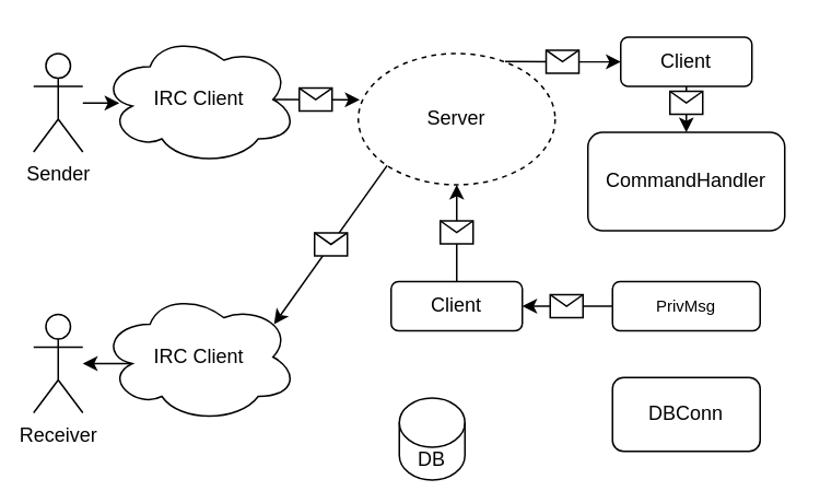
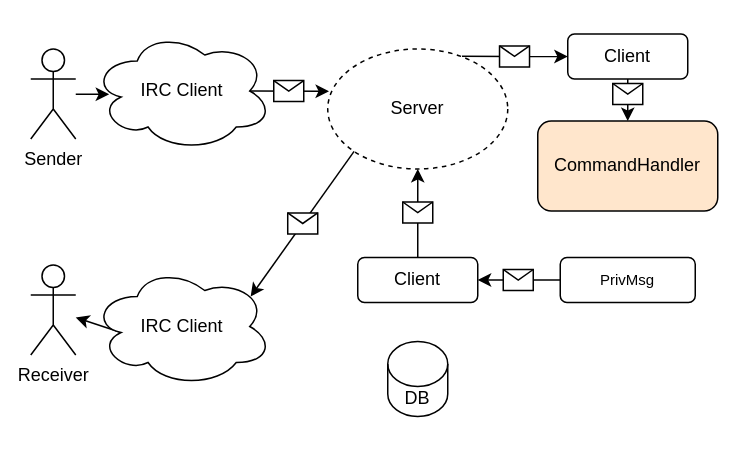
  <mxCell id="0" />
  <mxCell id="1" parent="0" />
  <mxCell id="2" style="edgeStyle=none;html=1;entryX=0.094;entryY=0.528;entryDx=0;entryDy=0;entryPerimeter=0;" parent="1" source="3" target="4" edge="1"><mxGeometry relative="1" as="geometry" /></mxCell>
  <mxCell id="3" value="Sender" style="shape=umlActor;verticalLabelPosition=bottom;verticalAlign=top;html=1;outlineConnect=0;" parent="1" vertex="1"><mxGeometry x="20" y="32" width="30" height="60" as="geometry" /></mxCell>
  <mxCell id="4" value="IRC Client" style="ellipse;shape=cloud;whiteSpace=wrap;html=1;" parent="1" vertex="1"><mxGeometry x="61" y="20" width="120" height="80" as="geometry" /></mxCell>
  <mxCell id="5" value="Server" style="ellipse;whiteSpace=wrap;html=1;dashed=1;" parent="1" vertex="1"><mxGeometry x="218" y="32" width="120" height="80" as="geometry" /></mxCell>
  <mxCell id="6" value="" style="endArrow=classic;html=1;exitX=0.875;exitY=0.5;exitDx=0;exitDy=0;exitPerimeter=0;entryX=0.007;entryY=0.352;entryDx=0;entryDy=0;entryPerimeter=0;" parent="1" source="4" target="5" edge="1"><mxGeometry relative="1" as="geometry"><mxPoint x="201" y="112" as="sourcePoint" /><mxPoint x="241" y="62" as="targetPoint" /><Array as="points" /></mxGeometry></mxCell>
  <mxCell id="7" value="" style="shape=message;html=1;outlineConnect=0;" parent="6" vertex="1"><mxGeometry width="20" height="14" relative="1" as="geometry"><mxPoint x="-10" y="-7" as="offset" /></mxGeometry></mxCell>
- <mxCell id="8" value="Receiver" style="shape=umlActor;verticalLabelPosition=bottom;verticalAlign=top;html=1;outlineConnect=0;" parent="1" vertex="1"><mxGeometry x="20" y="191" width="30" height="60" as="geometry" /></mxCell>
+ <mxCell id="8" value="Receiver" style="shape=umlActor;verticalLabelPosition=bottom;verticalAlign=top;html=1;outlineConnect=0;" parent="1" vertex="1"><mxGeometry x="20" y="176" width="30" height="60" as="geometry" /></mxCell>
  <mxCell id="9" style="edgeStyle=none;html=1;exitX=0.16;exitY=0.55;exitDx=0;exitDy=0;exitPerimeter=0;" parent="1" source="10" target="8" edge="1"><mxGeometry relative="1" as="geometry" /></mxCell>
  <mxCell id="10" value="IRC Client" style="ellipse;shape=cloud;whiteSpace=wrap;html=1;" parent="1" vertex="1"><mxGeometry x="61" y="177" width="120" height="80" as="geometry" /></mxCell>
  <mxCell id="11" value="" style="endArrow=classic;html=1;exitX=0;exitY=1;exitDx=0;exitDy=0;entryX=0.88;entryY=0.25;entryDx=0;entryDy=0;entryPerimeter=0;" parent="1" source="5" target="10" edge="1"><mxGeometry relative="1" as="geometry"><mxPoint x="321" y="242" as="sourcePoint" /><mxPoint x="401" y="192" as="targetPoint" /><Array as="points" /></mxGeometry></mxCell>
  <mxCell id="12" value="" style="shape=message;html=1;outlineConnect=0;" parent="11" vertex="1"><mxGeometry width="20" height="14" relative="1" as="geometry"><mxPoint x="-10" y="-7" as="offset" /></mxGeometry></mxCell>
  <mxCell id="13" value="Client" style="rounded=1;whiteSpace=wrap;html=1;" parent="1" vertex="1"><mxGeometry x="378" y="22" width="80" height="30" as="geometry" /></mxCell>
  <mxCell id="14" value="Client" style="rounded=1;whiteSpace=wrap;html=1;" parent="1" vertex="1"><mxGeometry x="238" y="171" width="80" height="30" as="geometry" /></mxCell>
  <mxCell id="15" value="" style="endArrow=classic;html=1;entryX=0;entryY=0.5;entryDx=0;entryDy=0;exitX=0.746;exitY=0.061;exitDx=0;exitDy=0;exitPerimeter=0;" parent="1" source="5" target="13" edge="1"><mxGeometry relative="1" as="geometry"><mxPoint x="398" y="68" as="sourcePoint" /><mxPoint x="498" y="68" as="targetPoint" /></mxGeometry></mxCell>
  <mxCell id="16" value="" style="shape=message;html=1;outlineConnect=0;" parent="15" vertex="1"><mxGeometry width="20" height="14" relative="1" as="geometry"><mxPoint x="-10" y="-7" as="offset" /></mxGeometry></mxCell>
  <mxCell id="17" value="" style="endArrow=classic;html=1;exitX=0.5;exitY=0;exitDx=0;exitDy=0;entryX=0.5;entryY=1;entryDx=0;entryDy=0;" parent="1" source="14" target="5" edge="1"><mxGeometry relative="1" as="geometry"><mxPoint x="388" y="78" as="sourcePoint" /><mxPoint x="488" y="78" as="targetPoint" /></mxGeometry></mxCell>
  <mxCell id="18" value="" style="shape=message;html=1;outlineConnect=0;" parent="17" vertex="1"><mxGeometry width="20" height="14" relative="1" as="geometry"><mxPoint x="-10" y="-7" as="offset" /></mxGeometry></mxCell>
- <mxCell id="19" value="CommandHandler" style="rounded=1;whiteSpace=wrap;html=1;" parent="1" vertex="1"><mxGeometry x="358" y="80" width="120" height="60" as="geometry" /></mxCell>
+ <mxCell id="19" value="CommandHandler" style="rounded=1;whiteSpace=wrap;html=1;fillColor=#ffe6cc;" parent="1" vertex="1"><mxGeometry x="358" y="80" width="120" height="60" as="geometry" /></mxCell>
  <mxCell id="20" value="&lt;font style=&quot;font-size: 10px;&quot;&gt;PrivMsg&lt;/font&gt;" style="whiteSpace=wrap;html=1;rounded=1;" parent="1" vertex="1"><mxGeometry x="373" y="171" width="90" height="30" as="geometry" /></mxCell>
  <mxCell id="21" value="" style="endArrow=classic;html=1;fontSize=10;exitX=0.5;exitY=1;exitDx=0;exitDy=0;entryX=0.5;entryY=0;entryDx=0;entryDy=0;" parent="1" source="13" target="19" edge="1"><mxGeometry relative="1" as="geometry"><mxPoint x="518" y="68" as="sourcePoint" /><mxPoint x="618" y="68" as="targetPoint" /></mxGeometry></mxCell>
  <mxCell id="22" value="" style="shape=message;html=1;outlineConnect=0;fontSize=10;" parent="21" vertex="1"><mxGeometry width="20" height="14" relative="1" as="geometry"><mxPoint x="-10" y="-11" as="offset" /></mxGeometry></mxCell>
  <mxCell id="23" value="" style="endArrow=classic;html=1;fontSize=10;exitX=0;exitY=0.5;exitDx=0;exitDy=0;entryX=1;entryY=0.5;entryDx=0;entryDy=0;" parent="1" source="20" target="14" edge="1"><mxGeometry relative="1" as="geometry"><mxPoint x="498" y="101" as="sourcePoint" /><mxPoint x="598" y="101" as="targetPoint" /><Array as="points" /></mxGeometry></mxCell>
  <mxCell id="24" value="" style="shape=message;html=1;outlineConnect=0;fontSize=10;" parent="23" vertex="1"><mxGeometry width="20" height="14" relative="1" as="geometry"><mxPoint x="-10" y="-7" as="offset" /></mxGeometry></mxCell>
- <mxCell id="25" value="DB" style="shape=cylinder3;whiteSpace=wrap;html=1;boundedLbl=1;backgroundOutline=1;size=15;" vertex="1" parent="1"><mxGeometry x="243" y="242" width="40" height="50" as="geometry" /></mxCell>
- <mxCell id="26" value="DBConn" style="rounded=1;whiteSpace=wrap;html=1;" vertex="1" parent="1"><mxGeometry x="373" y="229.5" width="90" height="45" as="geometry" /></mxCell>
+ <mxCell id="25" value="DB" style="shape=cylinder3;whiteSpace=wrap;html=1;boundedLbl=1;backgroundOutline=1;size=15;" vertex="1" parent="1"><mxGeometry x="258" y="227" width="40" height="50" as="geometry" /></mxCell>
